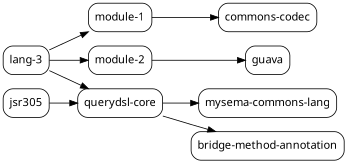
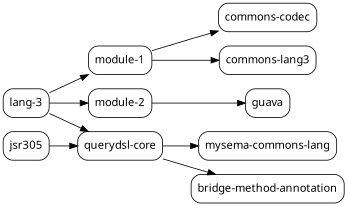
  digraph {
    fontname="Noto Sans"
    rankdir=LR
    node [fontname="Noto Sans" fontsize=14 shape=box style=rounded]
    edge [fontname="Noto Sans" fontsize=10]
    n1 [label=<module-1>]
    n2 [label=<commons-codec>]
+   n3 [label=<commons-lang3>]
    n4 [label="lang-3"]
    n5 [label=<module-2>]
    n6 [label=<querydsl-core>]
    n7 [label=<guava>]
    n8 [label=<mysema-commons-lang>]
    n9 [label=<bridge-method-annotation>]
    n10 [label=<jsr305>]
    n1 -> n2
+   n1 -> n3
    n4 -> n1
    n4 -> n5
    n4 -> n6
    n5 -> n7
    n6 -> n8
    n6 -> n9
    n10 -> n6
  }
